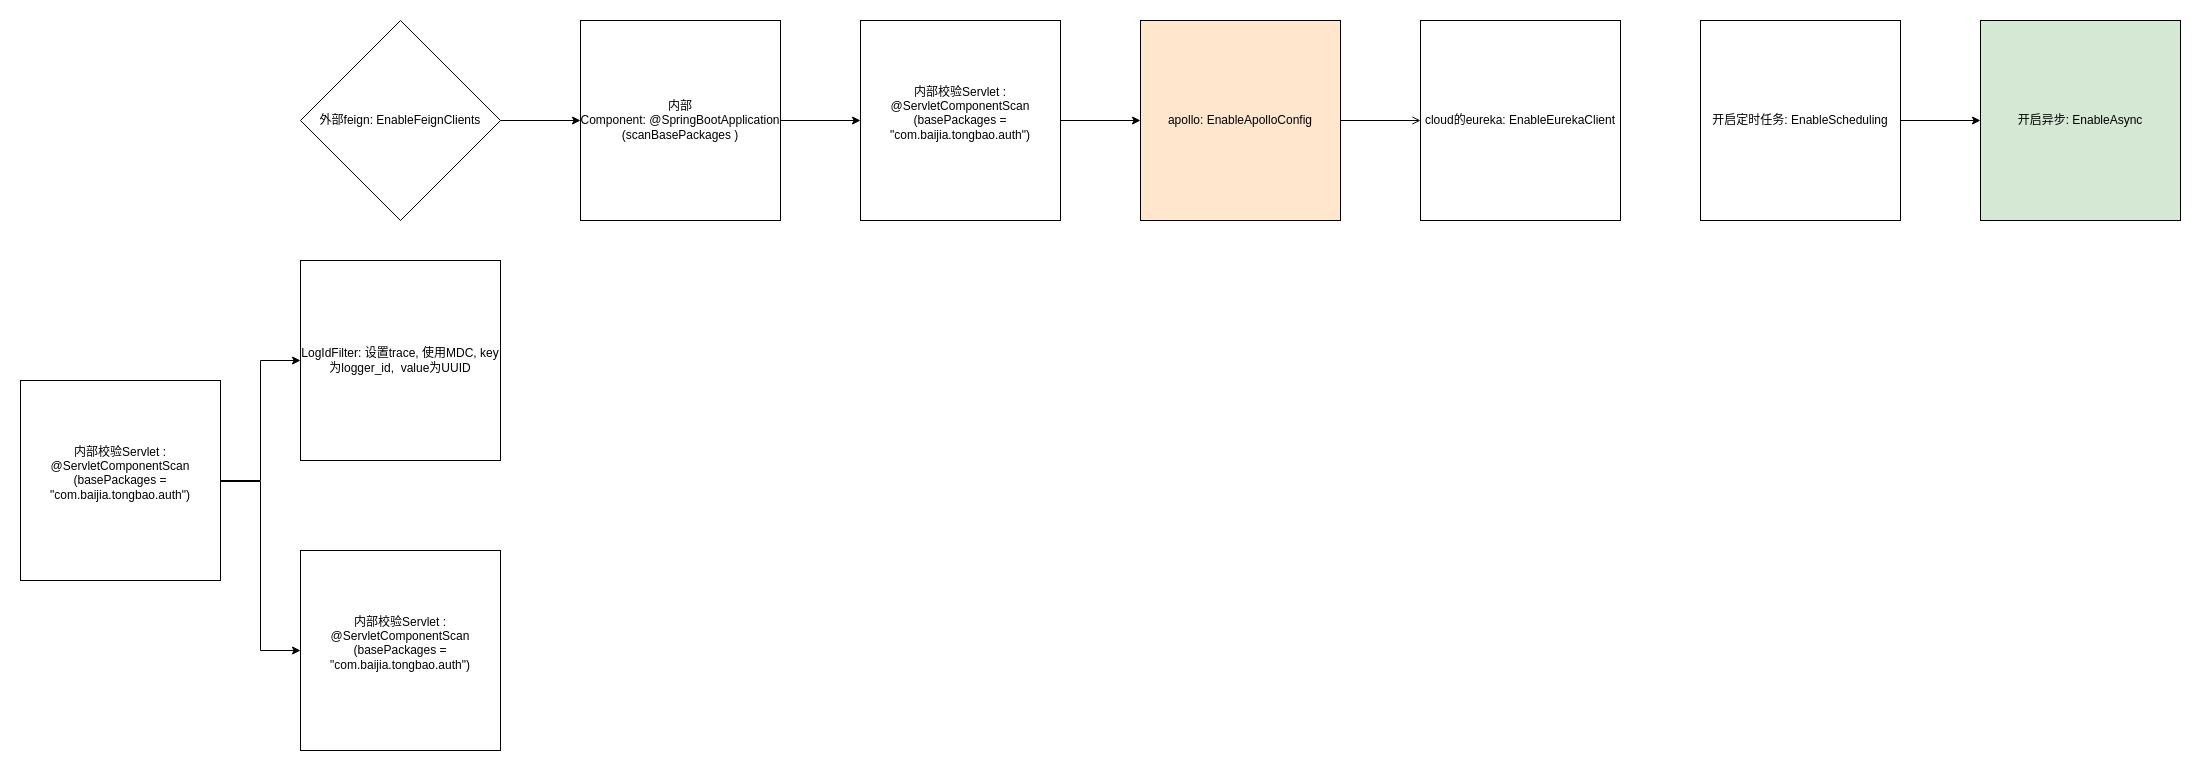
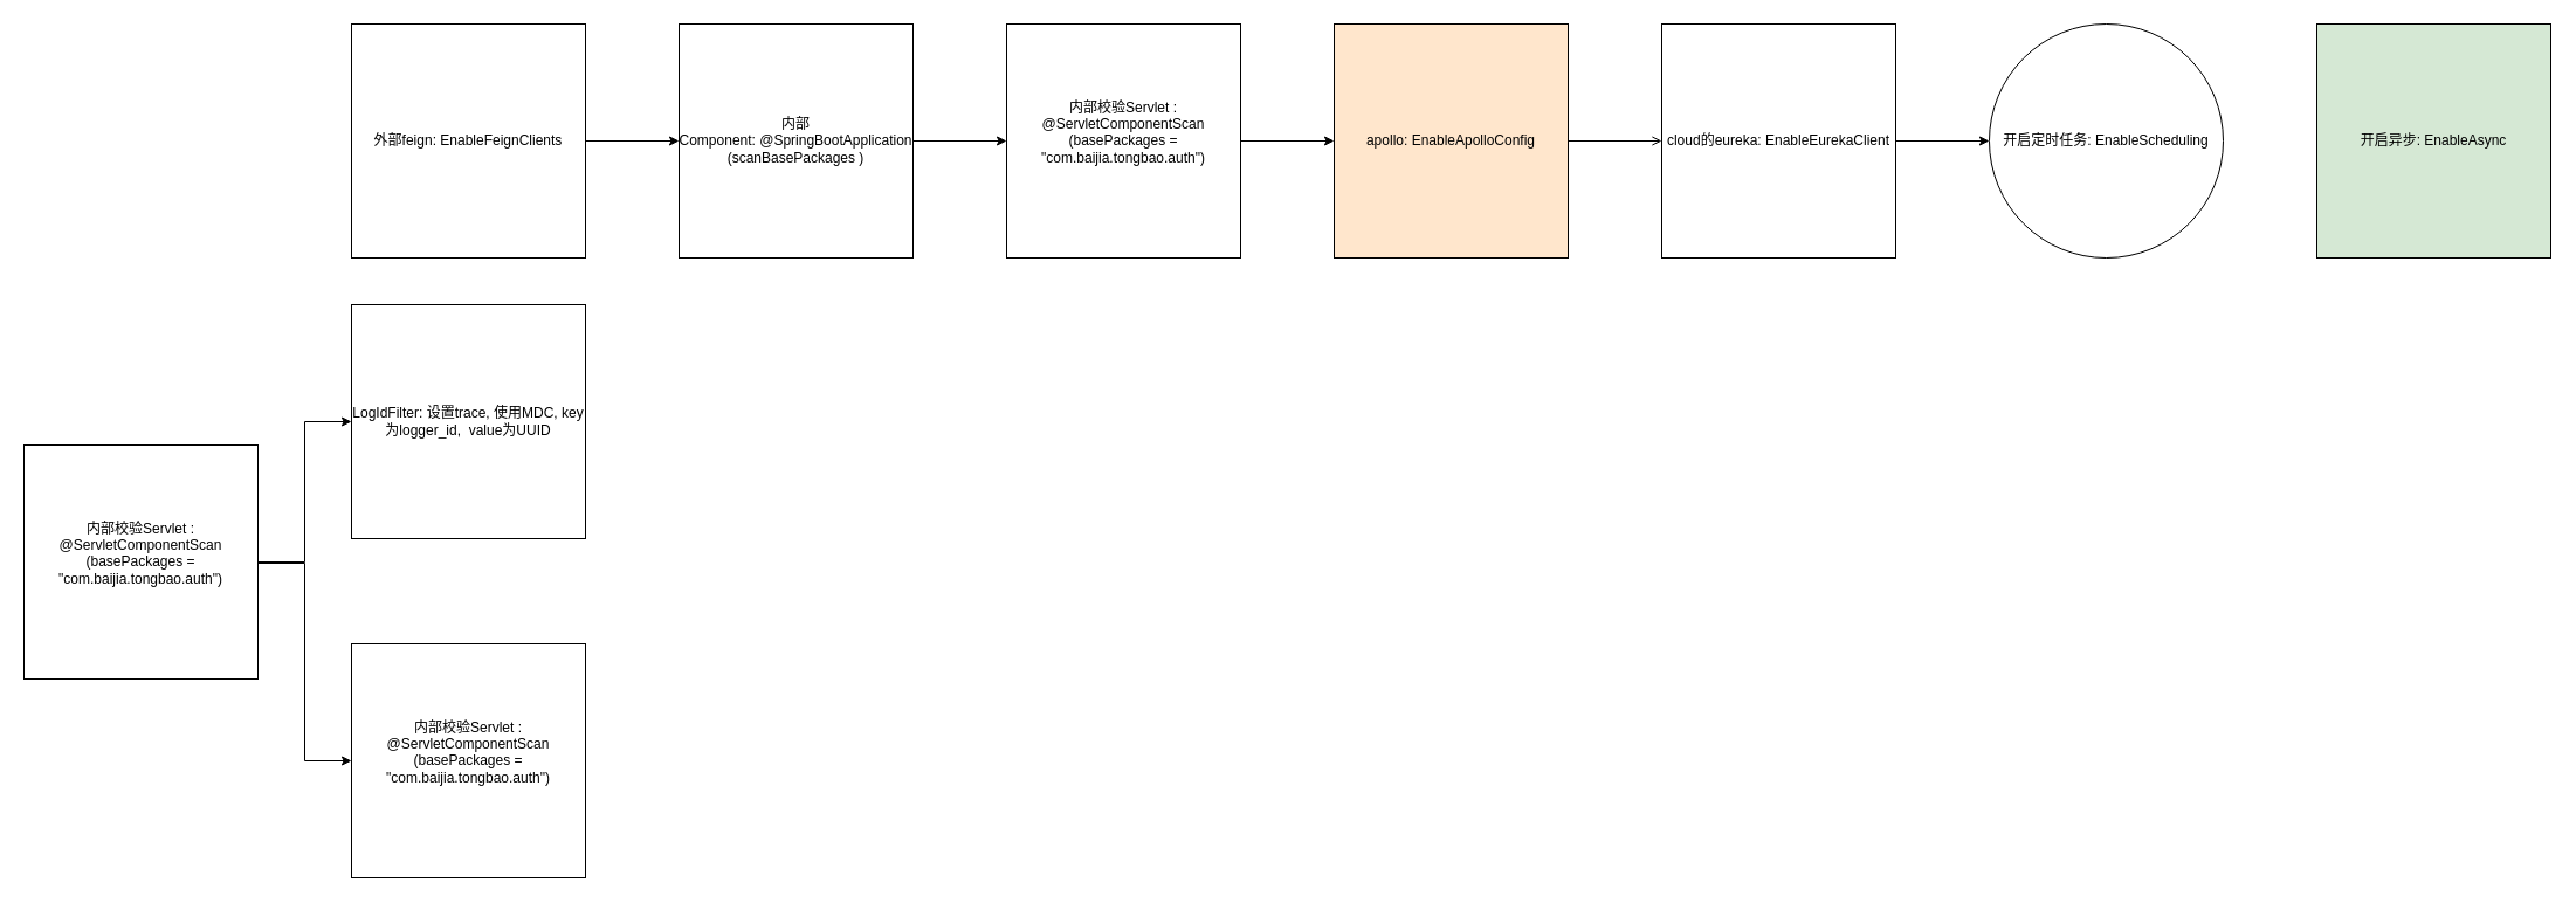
  <mxCell id="0" />
  <mxCell id="1" parent="0" />
  <mxCell id="2" value="" style="edgeStyle=orthogonalEdgeStyle;rounded=0;orthogonalLoop=1;jettySize=auto;html=1;" edge="1" parent="1" source="3" target="5"><mxGeometry relative="1" as="geometry" /></mxCell>
- <mxCell id="3" value="外部feign:&amp;nbsp;EnableFeignClients" style="rhombus;whiteSpace=wrap;html=1;aspect=fixed;" vertex="1" parent="1"><mxGeometry x="300" y="20" width="200" height="200" as="geometry" /></mxCell>
+ <mxCell id="3" value="外部feign:&amp;nbsp;EnableFeignClients" style="whiteSpace=wrap;html=1;aspect=fixed;" vertex="1" parent="1"><mxGeometry x="300" y="20" width="200" height="200" as="geometry" /></mxCell>
  <mxCell id="4" value="" style="edgeStyle=orthogonalEdgeStyle;rounded=0;orthogonalLoop=1;jettySize=auto;html=1;" edge="1" parent="1" source="5" target="7"><mxGeometry relative="1" as="geometry" /></mxCell>
  <mxCell id="5" value="内部Component:&amp;nbsp;@SpringBootApplication&lt;br&gt;(scanBasePackages )" style="whiteSpace=wrap;html=1;aspect=fixed;" vertex="1" parent="1"><mxGeometry x="580" y="20" width="200" height="200" as="geometry" /></mxCell>
  <mxCell id="6" value="" style="edgeStyle=orthogonalEdgeStyle;rounded=0;orthogonalLoop=1;jettySize=auto;html=1;" edge="1" parent="1" source="7" target="9"><mxGeometry relative="1" as="geometry" /></mxCell>
  <mxCell id="7" value="内部校验Servlet :&lt;br&gt;&lt;div&gt;@ServletComponentScan&lt;/div&gt;&lt;div&gt;(basePackages = &quot;com.baijia.tongbao.auth&quot;)&lt;/div&gt;&lt;div&gt;&lt;br&gt;&lt;/div&gt;" style="whiteSpace=wrap;html=1;aspect=fixed;" vertex="1" parent="1"><mxGeometry x="860" y="20" width="200" height="200" as="geometry" /></mxCell>
  <mxCell id="8" value="" style="edgeStyle=orthogonalEdgeStyle;rounded=0;orthogonalLoop=1;jettySize=auto;html=1;endArrow=open;" edge="1" parent="1" source="9" target="11"><mxGeometry relative="1" as="geometry" /></mxCell>
  <mxCell id="9" value="apollo:&amp;nbsp;EnableApolloConfig" style="whiteSpace=wrap;html=1;aspect=fixed;fillColor=#ffe6cc;" vertex="1" parent="1"><mxGeometry x="1140" y="20" width="200" height="200" as="geometry" /></mxCell>
+ <mxCell id="10" value="" style="edgeStyle=orthogonalEdgeStyle;rounded=0;orthogonalLoop=1;jettySize=auto;html=1;" edge="1" parent="1" source="11" target="13"><mxGeometry relative="1" as="geometry" /></mxCell>
  <mxCell id="11" value="cloud的eureka:&amp;nbsp;EnableEurekaClient" style="whiteSpace=wrap;html=1;aspect=fixed;" vertex="1" parent="1"><mxGeometry x="1420" y="20" width="200" height="200" as="geometry" /></mxCell>
- <mxCell id="12" value="" style="edgeStyle=orthogonalEdgeStyle;rounded=0;orthogonalLoop=1;jettySize=auto;html=1;" edge="1" parent="1" source="13" target="14"><mxGeometry relative="1" as="geometry" /></mxCell>
- <mxCell id="13" value="开启定时任务:&amp;nbsp;EnableScheduling" style="whiteSpace=wrap;html=1;aspect=fixed;" vertex="1" parent="1"><mxGeometry x="1700" y="20" width="200" height="200" as="geometry" /></mxCell>
+ <mxCell id="13" value="开启定时任务:&amp;nbsp;EnableScheduling" style="ellipse;whiteSpace=wrap;html=1;aspect=fixed;" vertex="1" parent="1"><mxGeometry x="1700" y="20" width="200" height="200" as="geometry" /></mxCell>
  <mxCell id="14" value="开启异步:&amp;nbsp;EnableAsync" style="whiteSpace=wrap;html=1;aspect=fixed;fillColor=#d5e8d4;" vertex="1" parent="1"><mxGeometry x="1980" y="20" width="200" height="200" as="geometry" /></mxCell>
  <mxCell id="15" value="" style="edgeStyle=orthogonalEdgeStyle;rounded=0;orthogonalLoop=1;jettySize=auto;html=1;" edge="1" parent="1" source="16" target="17"><mxGeometry relative="1" as="geometry" /></mxCell>
  <mxCell id="16" value="内部校验Servlet :&lt;br&gt;&lt;div&gt;@ServletComponentScan&lt;/div&gt;&lt;div&gt;(basePackages = &quot;com.baijia.tongbao.auth&quot;)&lt;/div&gt;&lt;div&gt;&lt;br&gt;&lt;/div&gt;" style="whiteSpace=wrap;html=1;aspect=fixed;" vertex="1" parent="1"><mxGeometry x="20" y="380" width="200" height="200" as="geometry" /></mxCell>
  <mxCell id="17" value="LogIdFilter: 设置trace, 使用MDC, key为logger_id&lt;span style=&quot;background-color: initial;&quot;&gt;,&amp;nbsp; value为UUID&lt;/span&gt;" style="whiteSpace=wrap;html=1;aspect=fixed;" vertex="1" parent="1"><mxGeometry x="300" y="260" width="200" height="200" as="geometry" /></mxCell>
  <mxCell id="18" value="" style="edgeStyle=orthogonalEdgeStyle;rounded=0;orthogonalLoop=1;jettySize=auto;html=1;entryX=0;entryY=0.5;entryDx=0;entryDy=0;" edge="1" parent="1" target="19"><mxGeometry relative="1" as="geometry"><mxPoint x="230" y="480" as="sourcePoint" /><mxPoint x="260" y="610" as="targetPoint" /><Array as="points"><mxPoint x="220" y="480" /><mxPoint x="220" y="481" /><mxPoint x="260" y="481" /><mxPoint x="260" y="650" /></Array></mxGeometry></mxCell>
  <mxCell id="19" value="内部校验Servlet :&lt;br&gt;&lt;div&gt;@ServletComponentScan&lt;/div&gt;&lt;div&gt;(basePackages = &quot;com.baijia.tongbao.auth&quot;)&lt;/div&gt;&lt;div&gt;&lt;br&gt;&lt;/div&gt;" style="whiteSpace=wrap;html=1;aspect=fixed;" vertex="1" parent="1"><mxGeometry x="300" y="550" width="200" height="200" as="geometry" /></mxCell>
